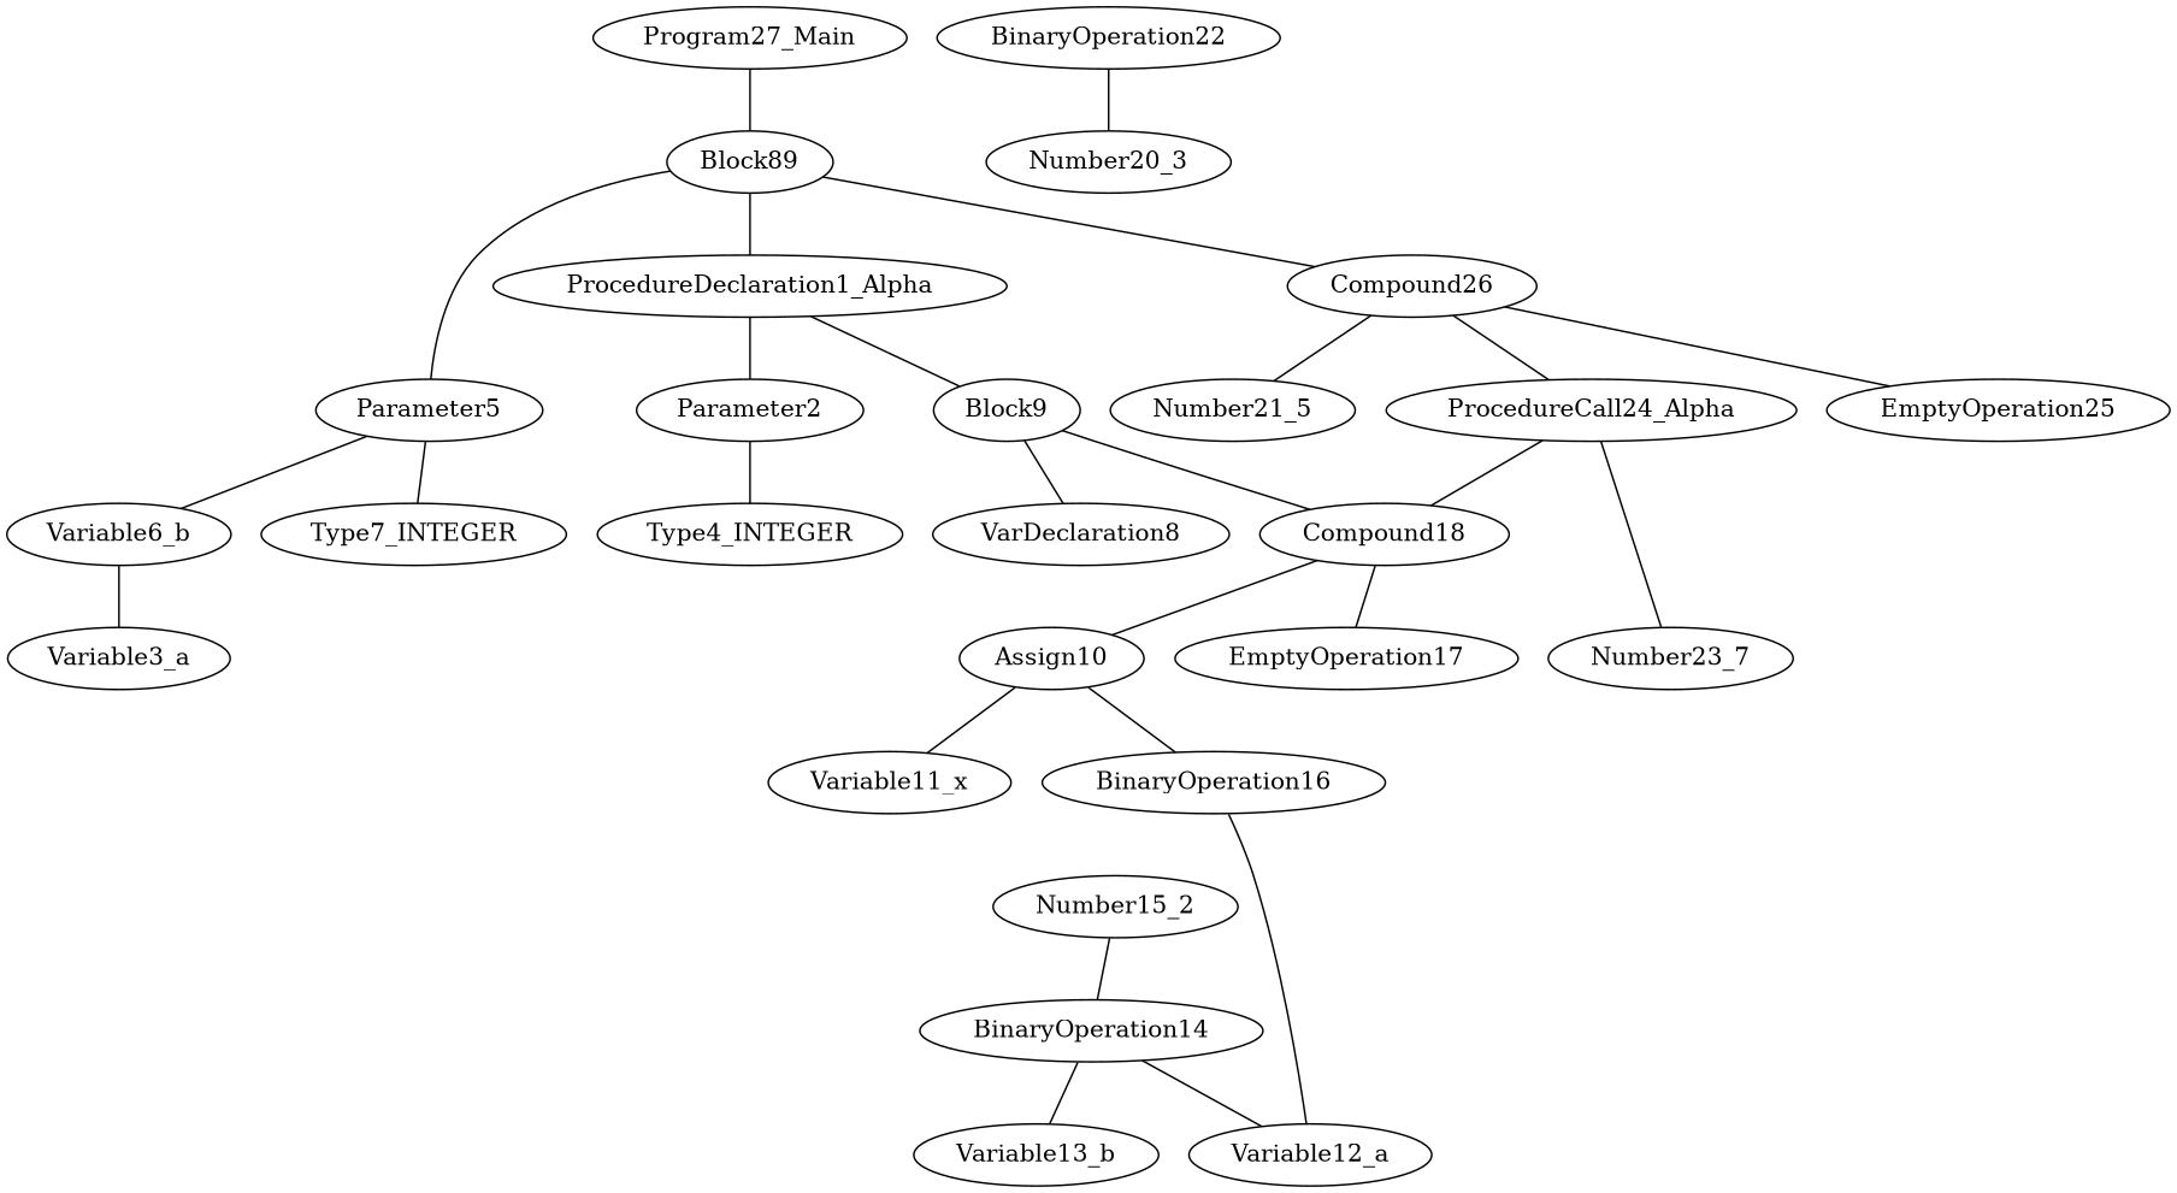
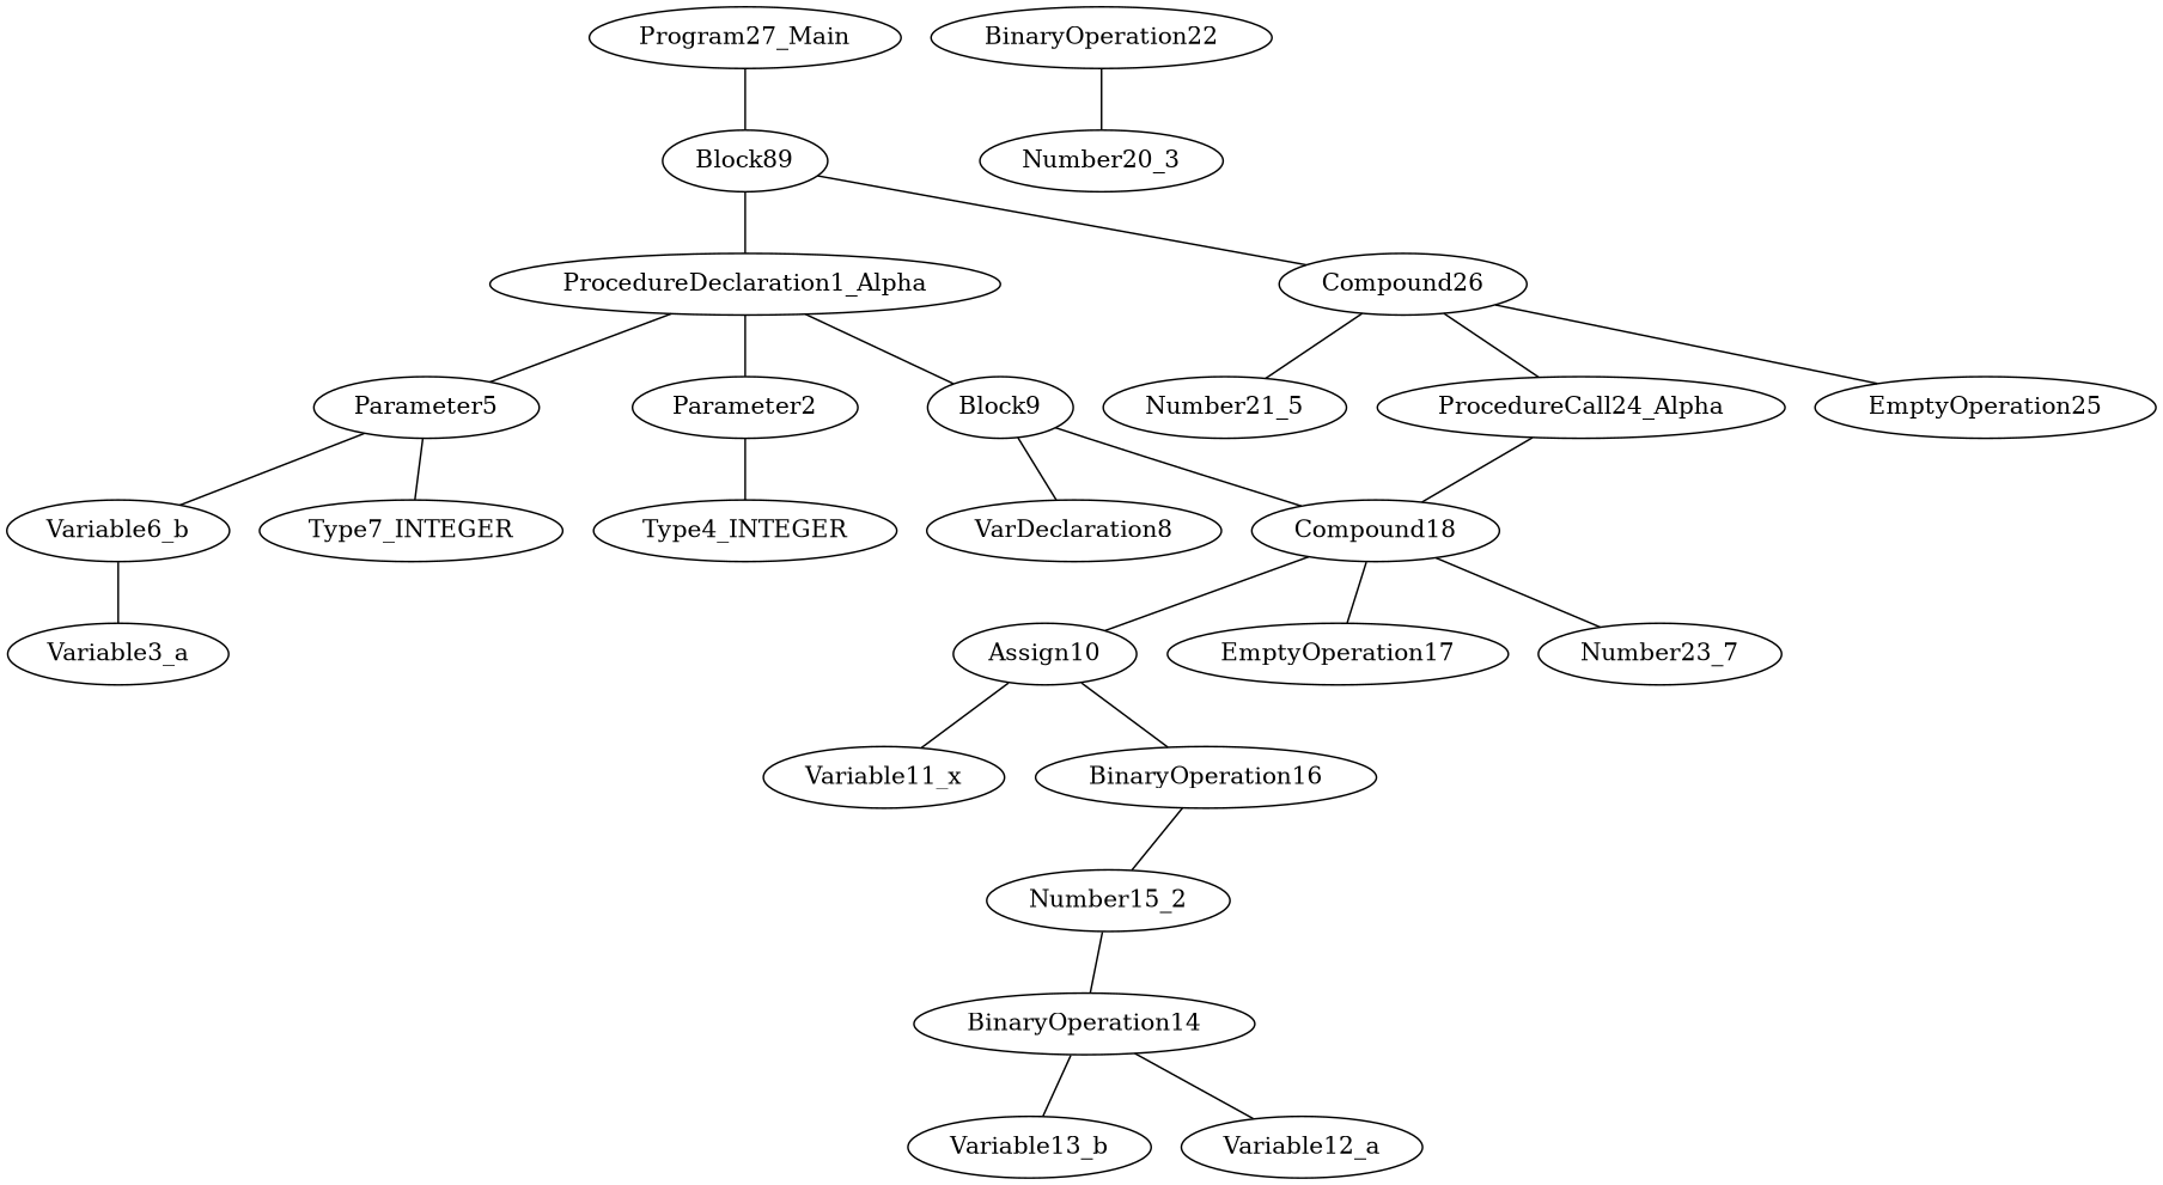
  graph {
    Parameter2
    Type4_INTEGER
    Parameter5
    Variable6_b
    Type7_INTEGER
    Variable3_a
    ProcedureDeclaration1_Alpha
    Block9
    VarDeclaration8
    Compound18
    Assign10
    EmptyOperation17
    Variable11_x
    BinaryOperation16
    Number15_2
    BinaryOperation14
    Variable12_a
    Variable13_b
    n19 [label=Block89]
    Compound26
    Number21_5
    ProcedureCall24_Alpha
    EmptyOperation25
    BinaryOperation22
    Number20_3
    Number23_7
    Program27_Main
    Parameter2 -- Type4_INTEGER
    Parameter5 -- Variable6_b
    Parameter5 -- Type7_INTEGER
    Variable6_b -- Variable3_a
    ProcedureDeclaration1_Alpha -- Parameter2
-   n19 -- Parameter5
+   ProcedureDeclaration1_Alpha -- Parameter5
    ProcedureDeclaration1_Alpha -- Block9
    Block9 -- VarDeclaration8
    Block9 -- Compound18
    Compound18 -- Assign10
    Compound18 -- EmptyOperation17
    Assign10 -- Variable11_x
    Assign10 -- BinaryOperation16
-   BinaryOperation16 -- Variable12_a
+   BinaryOperation16 -- Number15_2
    Number15_2 -- BinaryOperation14
    BinaryOperation14 -- Variable12_a
    BinaryOperation14 -- Variable13_b
    n19 -- ProcedureDeclaration1_Alpha
    n19 -- Compound26
    Compound26 -- Number21_5
    Compound26 -- ProcedureCall24_Alpha
    Compound26 -- EmptyOperation25
    ProcedureCall24_Alpha -- Compound18
-   ProcedureCall24_Alpha -- Number23_7
+   Compound18 -- Number23_7
    BinaryOperation22 -- Number20_3
    Program27_Main -- n19
  }
